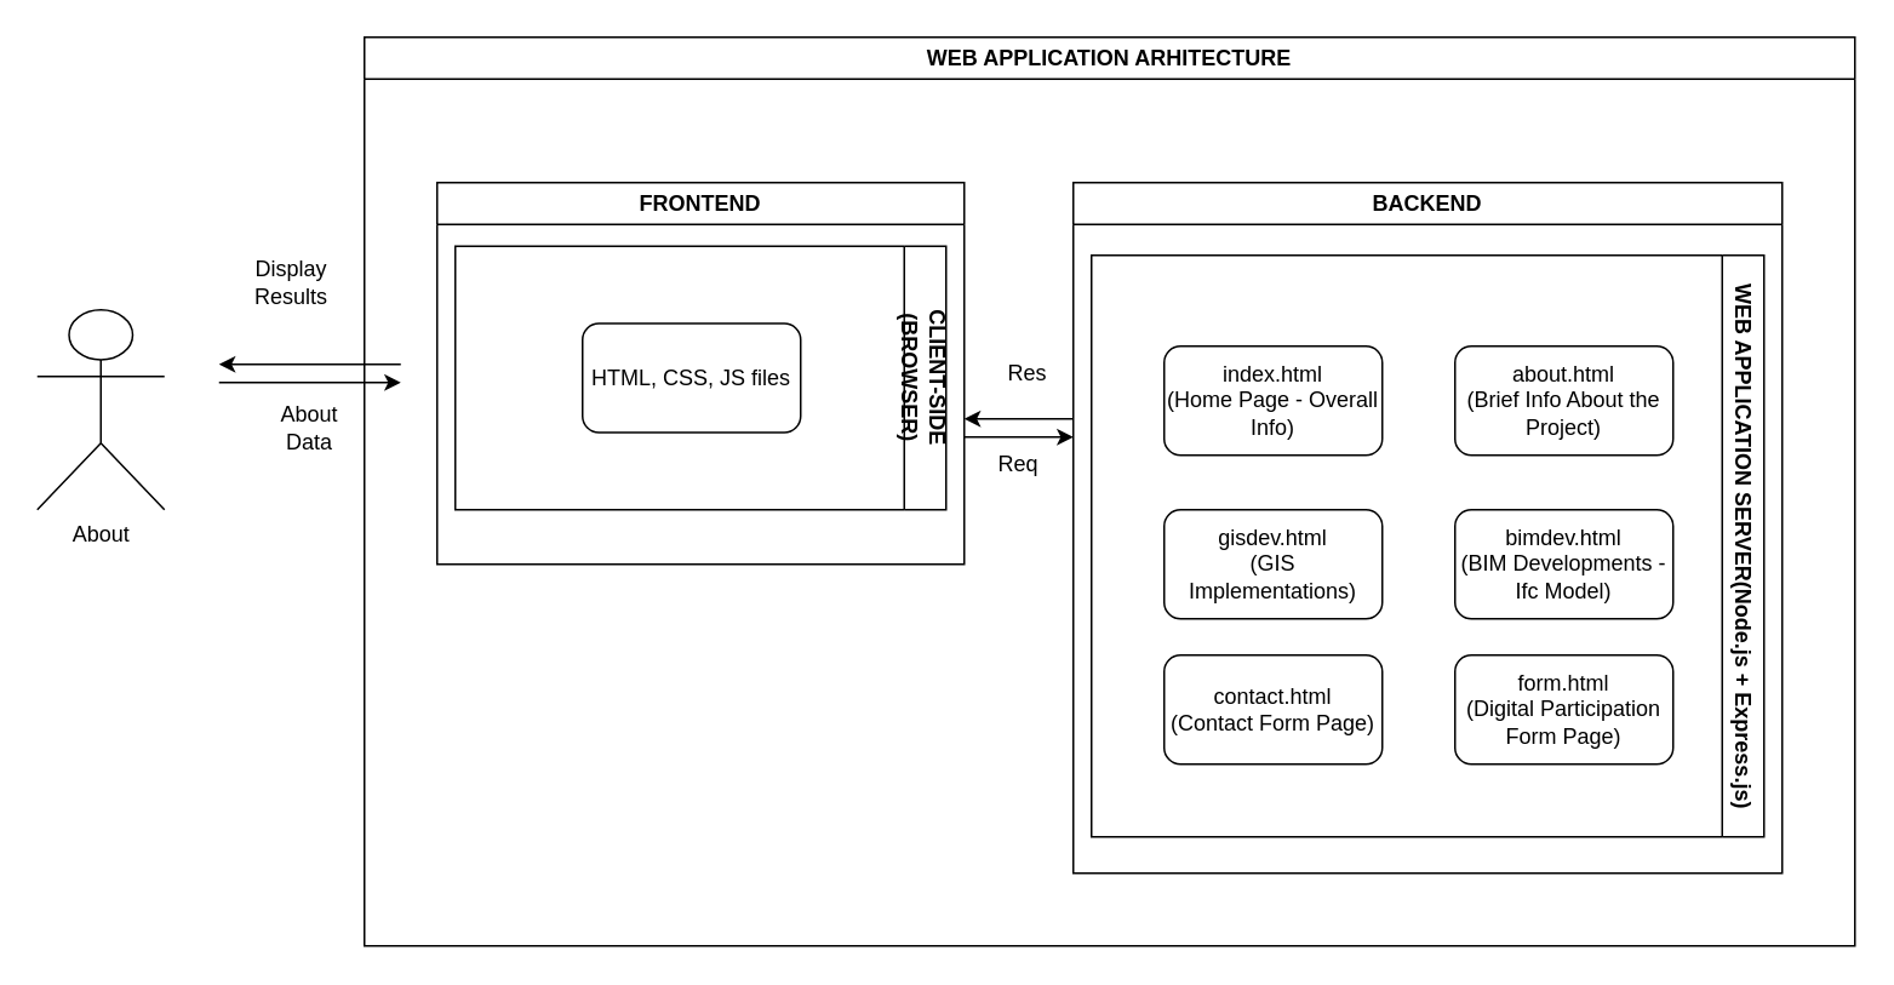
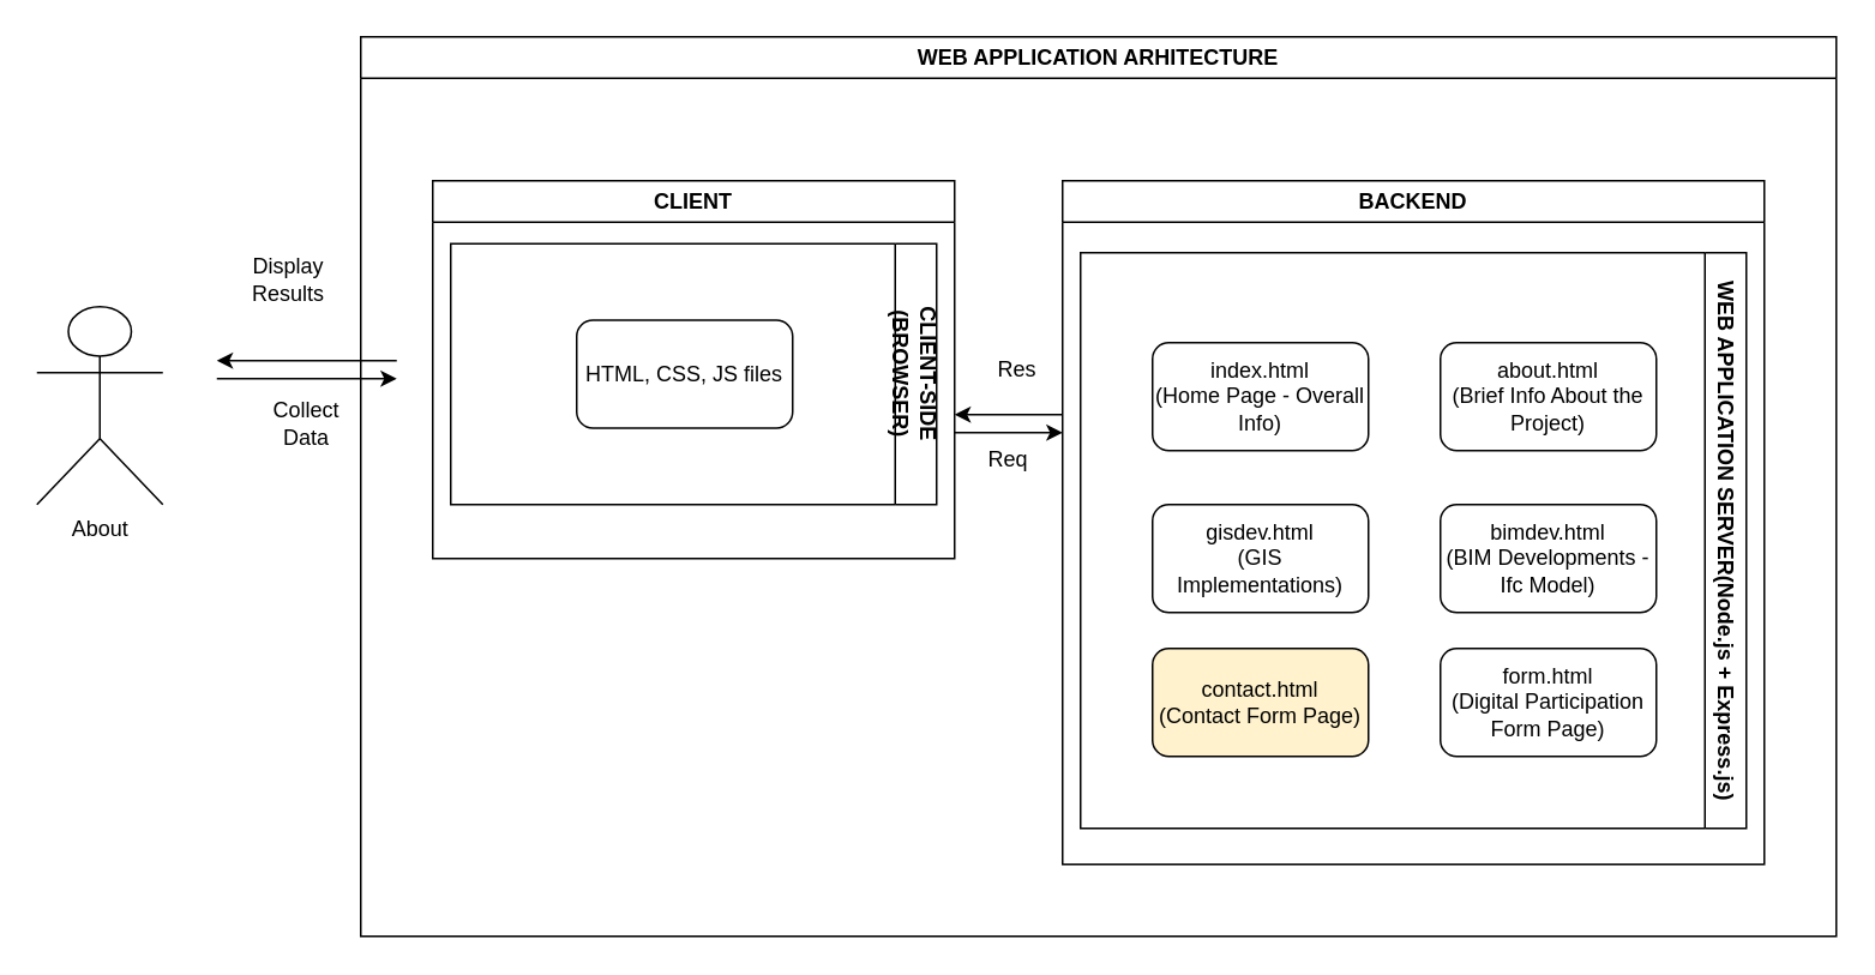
  <mxCell id="0" />
  <mxCell id="1" parent="0" />
  <mxCell id="2" value="WEB APPLICATION ARHITECTURE" style="swimlane;whiteSpace=wrap;html=1;" vertex="1" parent="1"><mxGeometry x="200" y="20" width="820" height="500" as="geometry" /></mxCell>
- <mxCell id="3" value="FRONTEND" style="swimlane;whiteSpace=wrap;html=1;" vertex="1" parent="2"><mxGeometry x="40" y="80" width="290" height="210" as="geometry" /></mxCell>
+ <mxCell id="3" value="CLIENT" style="swimlane;whiteSpace=wrap;html=1;" vertex="1" parent="2"><mxGeometry x="40" y="80" width="290" height="210" as="geometry" /></mxCell>
  <mxCell id="4" value="CLIENT-SIDE (BROWSER)" style="swimlane;horizontal=0;whiteSpace=wrap;html=1;rotation=-180;" vertex="1" parent="3"><mxGeometry x="10" y="35" width="270" height="145" as="geometry" /></mxCell>
  <mxCell id="5" value="HTML, CSS, JS files" style="rounded=1;whiteSpace=wrap;html=1;" vertex="1" parent="4"><mxGeometry x="70" y="42.5" width="120" height="60" as="geometry" /></mxCell>
  <mxCell id="6" value="BACKEND" style="swimlane;whiteSpace=wrap;html=1;" vertex="1" parent="2"><mxGeometry x="390" y="80" width="390" height="380" as="geometry" /></mxCell>
  <mxCell id="7" value="WEB APPLICATION SERVER(Node.js + Express.js)" style="swimlane;horizontal=0;whiteSpace=wrap;html=1;rotation=-180;" vertex="1" parent="6"><mxGeometry x="10" y="40" width="370" height="320" as="geometry" /></mxCell>
  <mxCell id="8" value="index.html&lt;br&gt;(Home Page - Overall Info)" style="rounded=1;whiteSpace=wrap;html=1;" vertex="1" parent="7"><mxGeometry x="40" y="50" width="120" height="60" as="geometry" /></mxCell>
  <mxCell id="9" value="gisdev.html&lt;br&gt;(GIS Implementations)" style="rounded=1;whiteSpace=wrap;html=1;" vertex="1" parent="7"><mxGeometry x="40" y="140" width="120" height="60" as="geometry" /></mxCell>
  <mxCell id="10" value="bimdev.html&lt;br&gt;(BIM Developments - Ifc Model)" style="rounded=1;whiteSpace=wrap;html=1;" vertex="1" parent="7"><mxGeometry x="200" y="140" width="120" height="60" as="geometry" /></mxCell>
- <mxCell id="11" value="contact.html&lt;br&gt;(Contact Form Page)" style="rounded=1;whiteSpace=wrap;html=1;" vertex="1" parent="7"><mxGeometry x="40" y="220" width="120" height="60" as="geometry" /></mxCell>
+ <mxCell id="11" value="contact.html&lt;br&gt;(Contact Form Page)" style="rounded=1;whiteSpace=wrap;html=1;fillColor=#fff2cc;" vertex="1" parent="7"><mxGeometry x="40" y="220" width="120" height="60" as="geometry" /></mxCell>
  <mxCell id="12" value="form.html&lt;br&gt;(Digital Participation Form Page)" style="rounded=1;whiteSpace=wrap;html=1;" vertex="1" parent="7"><mxGeometry x="200" y="220" width="120" height="60" as="geometry" /></mxCell>
  <mxCell id="13" value="about.html&lt;br&gt;(Brief Info About the Project)" style="rounded=1;whiteSpace=wrap;html=1;" vertex="1" parent="7"><mxGeometry x="200" y="50" width="120" height="60" as="geometry" /></mxCell>
  <mxCell id="14" value="Req" style="text;html=1;align=center;verticalAlign=middle;whiteSpace=wrap;rounded=0;" vertex="1" parent="2"><mxGeometry x="330" y="220" width="60" height="30" as="geometry" /></mxCell>
  <mxCell id="15" value="Res" style="text;html=1;align=center;verticalAlign=middle;whiteSpace=wrap;rounded=0;" vertex="1" parent="2"><mxGeometry x="335" y="170" width="60" height="30" as="geometry" /></mxCell>
  <mxCell id="16" value="" style="endArrow=classic;html=1;rounded=0;" edge="1" parent="1"><mxGeometry width="50" height="50" relative="1" as="geometry"><mxPoint x="590" y="230" as="sourcePoint" /><mxPoint x="530" y="230" as="targetPoint" /><Array as="points" /></mxGeometry></mxCell>
  <mxCell id="17" value="" style="endArrow=classic;html=1;rounded=0;" edge="1" parent="1"><mxGeometry width="50" height="50" relative="1" as="geometry"><mxPoint x="530" y="240" as="sourcePoint" /><mxPoint x="590" y="240" as="targetPoint" /><Array as="points" /></mxGeometry></mxCell>
  <mxCell id="18" value="" style="endArrow=classic;html=1;rounded=0;" edge="1" parent="1"><mxGeometry width="50" height="50" relative="1" as="geometry"><mxPoint x="220" y="200" as="sourcePoint" /><mxPoint x="120" y="200" as="targetPoint" /></mxGeometry></mxCell>
  <mxCell id="19" value="About" style="shape=umlActor;verticalLabelPosition=bottom;verticalAlign=top;html=1;outlineConnect=0;" vertex="1" parent="1"><mxGeometry x="20" y="170" width="70" height="110" as="geometry" /></mxCell>
  <mxCell id="20" value="" style="endArrow=classic;html=1;rounded=0;" edge="1" parent="1"><mxGeometry width="50" height="50" relative="1" as="geometry"><mxPoint x="120" y="210" as="sourcePoint" /><mxPoint x="220" y="210" as="targetPoint" /></mxGeometry></mxCell>
  <mxCell id="21" value="Display Results" style="text;html=1;align=center;verticalAlign=middle;whiteSpace=wrap;rounded=0;" vertex="1" parent="1"><mxGeometry x="130" y="140" width="60" height="30" as="geometry" /></mxCell>
- <mxCell id="22" value="About Data" style="text;html=1;align=center;verticalAlign=middle;whiteSpace=wrap;rounded=0;" vertex="1" parent="1"><mxGeometry x="140" y="220" width="60" height="30" as="geometry" /></mxCell>
+ <mxCell id="22" value="Collect Data" style="text;html=1;align=center;verticalAlign=middle;whiteSpace=wrap;rounded=0;" vertex="1" parent="1"><mxGeometry x="140" y="220" width="60" height="30" as="geometry" /></mxCell>
